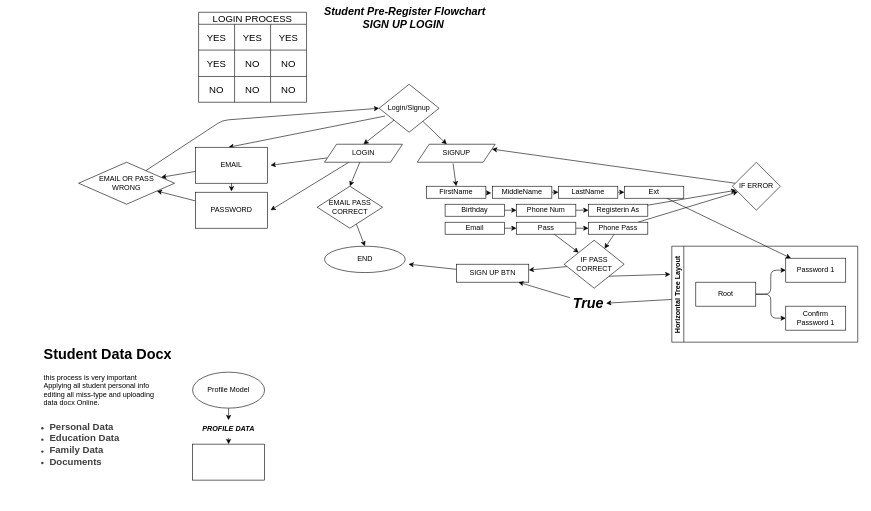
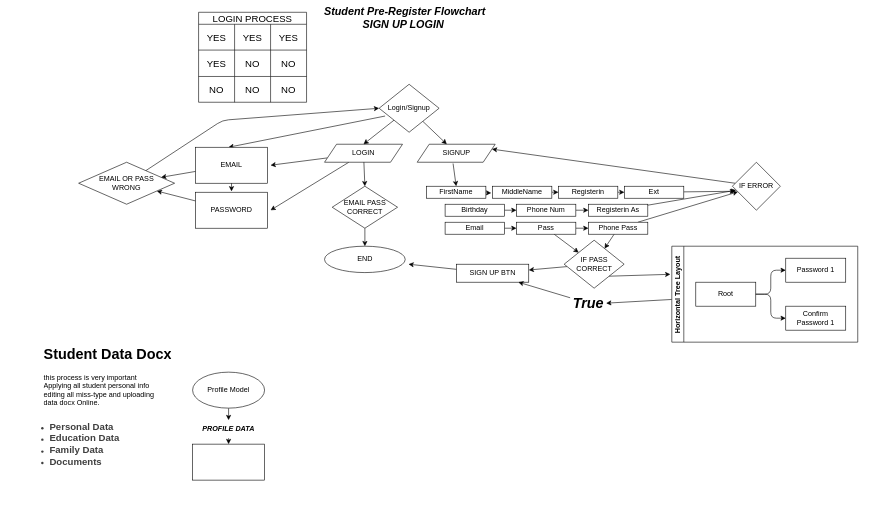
  <mxCell id="0" />
  <mxCell id="1" parent="0" />
  <mxCell id="2" value="&lt;i&gt;&lt;b&gt;&lt;font style=&quot;font-size: 18px;&quot;&gt;Student Pre-Register Flowchart&lt;/font&gt;&lt;/b&gt;&lt;/i&gt;&lt;div&gt;&lt;i&gt;&lt;b&gt;&lt;font style=&quot;font-size: 18px;&quot;&gt;SIGN UP LOGIN&amp;nbsp;&lt;/font&gt;&lt;/b&gt;&lt;/i&gt;&lt;/div&gt;" style="text;html=1;align=center;verticalAlign=middle;whiteSpace=wrap;rounded=0;" parent="1" vertex="1"><mxGeometry x="522.5" y="20" width="302" height="20" as="geometry" /></mxCell>
  <mxCell id="3" style="edgeStyle=none;html=1;" parent="1" source="5" edge="1"><mxGeometry relative="1" as="geometry"><mxPoint x="450" y="275" as="targetPoint" /></mxGeometry></mxCell>
  <mxCell id="4" style="edgeStyle=none;html=1;" parent="1" source="5" edge="1"><mxGeometry relative="1" as="geometry"><mxPoint x="450" y="350" as="targetPoint" /></mxGeometry></mxCell>
  <mxCell id="5" value="LOGIN" style="shape=parallelogram;perimeter=parallelogramPerimeter;whiteSpace=wrap;html=1;fixedSize=1;" parent="1" vertex="1"><mxGeometry x="540" y="240" width="130" height="30" as="geometry" /></mxCell>
  <mxCell id="6" value="SIGNUP" style="shape=parallelogram;perimeter=parallelogramPerimeter;whiteSpace=wrap;html=1;fixedSize=1;" parent="1" vertex="1"><mxGeometry x="694.5" y="240" width="130" height="30" as="geometry" /></mxCell>
  <mxCell id="7" value="" style="edgeStyle=none;html=1;" parent="1" source="10" target="6" edge="1"><mxGeometry relative="1" as="geometry" /></mxCell>
  <mxCell id="8" style="edgeStyle=none;html=1;entryX=0.5;entryY=0;entryDx=0;entryDy=0;" parent="1" source="10" target="5" edge="1"><mxGeometry relative="1" as="geometry" /></mxCell>
  <mxCell id="9" style="edgeStyle=none;html=1;" parent="1" edge="1"><mxGeometry relative="1" as="geometry"><mxPoint x="380" y="245" as="targetPoint" /><mxPoint x="640.973" y="192.979" as="sourcePoint" /></mxGeometry></mxCell>
  <mxCell id="10" value="Login/Signup" style="rhombus;whiteSpace=wrap;html=1;" parent="1" vertex="1"><mxGeometry x="631" y="140" width="100" height="80" as="geometry" /></mxCell>
  <mxCell id="11" value="FirstName" style="rounded=0;whiteSpace=wrap;html=1;" parent="1" vertex="1"><mxGeometry x="710" y="310" width="99" height="20" as="geometry" /></mxCell>
  <mxCell id="12" style="edgeStyle=none;html=1;entryX=0;entryY=0.5;entryDx=0;entryDy=0;" parent="1" source="13" target="15" edge="1"><mxGeometry relative="1" as="geometry" /></mxCell>
  <mxCell id="13" value="MiddleName" style="rounded=0;whiteSpace=wrap;html=1;" parent="1" vertex="1"><mxGeometry x="820" y="310" width="99" height="20" as="geometry" /></mxCell>
  <mxCell id="14" style="edgeStyle=none;html=1;exitX=1;exitY=0.5;exitDx=0;exitDy=0;entryX=0;entryY=0.5;entryDx=0;entryDy=0;" parent="1" source="15" target="17" edge="1"><mxGeometry relative="1" as="geometry" /></mxCell>
- <mxCell id="15" value="LastName" style="rounded=0;whiteSpace=wrap;html=1;" parent="1" vertex="1"><mxGeometry x="930" y="310" width="99" height="20" as="geometry" /></mxCell>
- <mxCell id="16" style="edgeStyle=none;html=1;" parent="1" source="17" target="66" edge="1"><mxGeometry relative="1" as="geometry"><mxPoint x="1140" y="370" as="targetPoint" /></mxGeometry></mxCell>
+ <mxCell id="15" value="Registerin" style="rounded=0;whiteSpace=wrap;html=1;" parent="1" vertex="1"><mxGeometry x="930" y="310" width="99" height="20" as="geometry" /></mxCell>
+ <mxCell id="16" style="edgeStyle=none;html=1;entryX=0.054;entryY=0.605;entryDx=0;entryDy=0;entryPerimeter=0;" parent="1" source="17" target="58" edge="1"><mxGeometry relative="1" as="geometry"><mxPoint x="1140" y="370" as="targetPoint" /></mxGeometry></mxCell>
  <mxCell id="17" value="Ext" style="rounded=0;whiteSpace=wrap;html=1;" parent="1" vertex="1"><mxGeometry x="1040" y="310" width="99" height="20" as="geometry" /></mxCell>
  <mxCell id="18" style="edgeStyle=none;html=1;exitX=0.46;exitY=1.071;exitDx=0;exitDy=0;exitPerimeter=0;entryX=0.5;entryY=0;entryDx=0;entryDy=0;" parent="1" source="6" target="11" edge="1"><mxGeometry relative="1" as="geometry"><mxPoint x="771.84" y="290" as="sourcePoint" /><mxPoint x="770" y="300" as="targetPoint" /></mxGeometry></mxCell>
  <mxCell id="19" style="edgeStyle=none;html=1;" parent="1" source="20" target="25" edge="1"><mxGeometry relative="1" as="geometry" /></mxCell>
  <mxCell id="20" value="EMAIL" style="whiteSpace=wrap;html=1;" parent="1" vertex="1"><mxGeometry x="325" y="245" width="120" height="60" as="geometry" /></mxCell>
  <mxCell id="21" style="edgeStyle=none;html=1;" parent="1" source="22" target="25" edge="1"><mxGeometry relative="1" as="geometry" /></mxCell>
  <mxCell id="22" value="PASSWORD" style="whiteSpace=wrap;html=1;" parent="1" vertex="1"><mxGeometry x="325" y="320" width="120" height="60" as="geometry" /></mxCell>
  <mxCell id="23" style="edgeStyle=none;html=1;entryX=0.499;entryY=-0.024;entryDx=0;entryDy=0;entryPerimeter=0;" parent="1" source="20" target="22" edge="1"><mxGeometry relative="1" as="geometry" /></mxCell>
  <mxCell id="24" style="edgeStyle=none;html=1;entryX=0;entryY=0.5;entryDx=0;entryDy=0;" parent="1" source="25" target="10" edge="1"><mxGeometry relative="1" as="geometry"><Array as="points"><mxPoint x="370" y="200" /></Array></mxGeometry></mxCell>
  <mxCell id="25" value="EMAIL OR PASS&lt;div&gt;WRONG&lt;/div&gt;" style="rhombus;whiteSpace=wrap;html=1;" parent="1" vertex="1"><mxGeometry x="130" y="270" width="160" height="70" as="geometry" /></mxCell>
  <mxCell id="26" value="END" style="ellipse;whiteSpace=wrap;html=1;" parent="1" vertex="1"><mxGeometry x="540" y="410" width="134.5" height="44" as="geometry" /></mxCell>
  <mxCell id="27" style="edgeStyle=none;html=1;entryX=0.5;entryY=0;entryDx=0;entryDy=0;" parent="1" source="29" target="26" edge="1"><mxGeometry relative="1" as="geometry"><Array as="points" /></mxGeometry></mxCell>
  <mxCell id="28" value="" style="edgeStyle=none;html=1;entryX=0.5;entryY=0;entryDx=0;entryDy=0;" parent="1" source="5" target="29" edge="1"><mxGeometry relative="1" as="geometry"><mxPoint x="596" y="290" as="sourcePoint" /><mxPoint x="607" y="410" as="targetPoint" /><Array as="points" /></mxGeometry></mxCell>
- <mxCell id="29" value="EMAIL PASS CORRECT" style="rhombus;whiteSpace=wrap;html=1;" parent="1" vertex="1"><mxGeometry x="527.75" y="310" width="109" height="70" as="geometry" /></mxCell>
+ <mxCell id="29" value="EMAIL PASS CORRECT" style="rhombus;whiteSpace=wrap;html=1;" parent="1" vertex="1"><mxGeometry x="552.75" y="310" width="109" height="70" as="geometry" /></mxCell>
  <mxCell id="30" value="LOGIN PROCESS" style="shape=table;startSize=20;container=1;collapsible=0;childLayout=tableLayout;strokeColor=default;fontSize=16;" parent="1" vertex="1"><mxGeometry x="330" y="20" width="180" height="150" as="geometry" /></mxCell>
  <mxCell id="31" value="" style="shape=tableRow;horizontal=0;startSize=0;swimlaneHead=0;swimlaneBody=0;strokeColor=inherit;top=0;left=0;bottom=0;right=0;collapsible=0;dropTarget=0;fillColor=none;points=[[0,0.5],[1,0.5]];portConstraint=eastwest;fontSize=16;" parent="30" vertex="1"><mxGeometry y="20" width="180" height="43" as="geometry" /></mxCell>
  <mxCell id="32" value="YES" style="shape=partialRectangle;html=1;whiteSpace=wrap;connectable=0;strokeColor=inherit;overflow=hidden;fillColor=none;top=0;left=0;bottom=0;right=0;pointerEvents=1;fontSize=16;" parent="31" vertex="1"><mxGeometry width="60" height="43" as="geometry"><mxRectangle width="60" height="43" as="alternateBounds" /></mxGeometry></mxCell>
  <mxCell id="33" value="YES" style="shape=partialRectangle;html=1;whiteSpace=wrap;connectable=0;strokeColor=inherit;overflow=hidden;fillColor=none;top=0;left=0;bottom=0;right=0;pointerEvents=1;fontSize=16;" parent="31" vertex="1"><mxGeometry x="60" width="60" height="43" as="geometry"><mxRectangle width="60" height="43" as="alternateBounds" /></mxGeometry></mxCell>
  <mxCell id="34" value="YES" style="shape=partialRectangle;html=1;whiteSpace=wrap;connectable=0;strokeColor=inherit;overflow=hidden;fillColor=none;top=0;left=0;bottom=0;right=0;pointerEvents=1;fontSize=16;" parent="31" vertex="1"><mxGeometry x="120" width="60" height="43" as="geometry"><mxRectangle width="60" height="43" as="alternateBounds" /></mxGeometry></mxCell>
  <mxCell id="35" value="" style="shape=tableRow;horizontal=0;startSize=0;swimlaneHead=0;swimlaneBody=0;strokeColor=inherit;top=0;left=0;bottom=0;right=0;collapsible=0;dropTarget=0;fillColor=none;points=[[0,0.5],[1,0.5]];portConstraint=eastwest;fontSize=16;" parent="30" vertex="1"><mxGeometry y="63" width="180" height="44" as="geometry" /></mxCell>
  <mxCell id="36" value="YES" style="shape=partialRectangle;html=1;whiteSpace=wrap;connectable=0;strokeColor=inherit;overflow=hidden;fillColor=none;top=0;left=0;bottom=0;right=0;pointerEvents=1;fontSize=16;" parent="35" vertex="1"><mxGeometry width="60" height="44" as="geometry"><mxRectangle width="60" height="44" as="alternateBounds" /></mxGeometry></mxCell>
  <mxCell id="37" value="NO" style="shape=partialRectangle;html=1;whiteSpace=wrap;connectable=0;strokeColor=inherit;overflow=hidden;fillColor=none;top=0;left=0;bottom=0;right=0;pointerEvents=1;fontSize=16;" parent="35" vertex="1"><mxGeometry x="60" width="60" height="44" as="geometry"><mxRectangle width="60" height="44" as="alternateBounds" /></mxGeometry></mxCell>
  <mxCell id="38" value="NO" style="shape=partialRectangle;html=1;whiteSpace=wrap;connectable=0;strokeColor=inherit;overflow=hidden;fillColor=none;top=0;left=0;bottom=0;right=0;pointerEvents=1;fontSize=16;" parent="35" vertex="1"><mxGeometry x="120" width="60" height="44" as="geometry"><mxRectangle width="60" height="44" as="alternateBounds" /></mxGeometry></mxCell>
  <mxCell id="39" value="" style="shape=tableRow;horizontal=0;startSize=0;swimlaneHead=0;swimlaneBody=0;strokeColor=inherit;top=0;left=0;bottom=0;right=0;collapsible=0;dropTarget=0;fillColor=none;points=[[0,0.5],[1,0.5]];portConstraint=eastwest;fontSize=16;" parent="30" vertex="1"><mxGeometry y="107" width="180" height="43" as="geometry" /></mxCell>
  <mxCell id="40" value="NO" style="shape=partialRectangle;html=1;whiteSpace=wrap;connectable=0;strokeColor=inherit;overflow=hidden;fillColor=none;top=0;left=0;bottom=0;right=0;pointerEvents=1;fontSize=16;" parent="39" vertex="1"><mxGeometry width="60" height="43" as="geometry"><mxRectangle width="60" height="43" as="alternateBounds" /></mxGeometry></mxCell>
  <mxCell id="41" value="NO" style="shape=partialRectangle;html=1;whiteSpace=wrap;connectable=0;strokeColor=inherit;overflow=hidden;fillColor=none;top=0;left=0;bottom=0;right=0;pointerEvents=1;fontSize=16;" parent="39" vertex="1"><mxGeometry x="60" width="60" height="43" as="geometry"><mxRectangle width="60" height="43" as="alternateBounds" /></mxGeometry></mxCell>
  <mxCell id="42" value="NO" style="shape=partialRectangle;html=1;whiteSpace=wrap;connectable=0;strokeColor=inherit;overflow=hidden;fillColor=none;top=0;left=0;bottom=0;right=0;pointerEvents=1;fontSize=16;" parent="39" vertex="1"><mxGeometry x="120" width="60" height="43" as="geometry"><mxRectangle width="60" height="43" as="alternateBounds" /></mxGeometry></mxCell>
  <mxCell id="43" style="edgeStyle=none;html=1;entryX=0;entryY=0.5;entryDx=0;entryDy=0;" parent="1" source="44" target="47" edge="1"><mxGeometry relative="1" as="geometry" /></mxCell>
  <mxCell id="44" value="Email" style="rounded=0;whiteSpace=wrap;html=1;" parent="1" vertex="1"><mxGeometry x="741" y="370" width="99" height="20" as="geometry" /></mxCell>
  <mxCell id="45" style="edgeStyle=none;html=1;entryX=0;entryY=0.5;entryDx=0;entryDy=0;" parent="1" source="47" target="50" edge="1"><mxGeometry relative="1" as="geometry" /></mxCell>
  <mxCell id="46" value="" style="edgeStyle=none;html=1;" parent="1" source="47" target="60" edge="1"><mxGeometry relative="1" as="geometry" /></mxCell>
  <mxCell id="47" value="Pass" style="rounded=0;whiteSpace=wrap;html=1;" parent="1" vertex="1"><mxGeometry x="860" y="370" width="99" height="20" as="geometry" /></mxCell>
  <mxCell id="48" value="" style="edgeStyle=none;html=1;" parent="1" source="50" target="58" edge="1"><mxGeometry relative="1" as="geometry" /></mxCell>
  <mxCell id="49" style="edgeStyle=none;html=1;" parent="1" source="50" target="60" edge="1"><mxGeometry relative="1" as="geometry" /></mxCell>
  <mxCell id="50" value="Phone Pass" style="rounded=0;whiteSpace=wrap;html=1;" parent="1" vertex="1"><mxGeometry x="980" y="370" width="99" height="20" as="geometry" /></mxCell>
  <mxCell id="51" style="edgeStyle=none;html=1;entryX=0;entryY=0.5;entryDx=0;entryDy=0;" parent="1" source="52" target="55" edge="1"><mxGeometry relative="1" as="geometry" /></mxCell>
  <mxCell id="52" value="Phone Num" style="rounded=0;whiteSpace=wrap;html=1;" parent="1" vertex="1"><mxGeometry x="860" y="340" width="99" height="20" as="geometry" /></mxCell>
  <mxCell id="53" style="edgeStyle=none;html=1;entryX=0;entryY=0.5;entryDx=0;entryDy=0;" parent="1" source="54" target="52" edge="1"><mxGeometry relative="1" as="geometry" /></mxCell>
  <mxCell id="54" value="Birthday" style="rounded=0;whiteSpace=wrap;html=1;" parent="1" vertex="1"><mxGeometry x="741" y="340" width="99" height="20" as="geometry" /></mxCell>
  <mxCell id="55" value="Registerin As" style="rounded=0;whiteSpace=wrap;html=1;" parent="1" vertex="1"><mxGeometry x="980" y="340" width="99" height="20" as="geometry" /></mxCell>
  <mxCell id="56" style="edgeStyle=none;html=1;entryX=-0.021;entryY=0.561;entryDx=0;entryDy=0;entryPerimeter=0;" parent="1" source="11" target="13" edge="1"><mxGeometry relative="1" as="geometry" /></mxCell>
  <mxCell id="57" style="edgeStyle=none;html=1;entryX=1;entryY=0.25;entryDx=0;entryDy=0;" parent="1" source="58" target="6" edge="1"><mxGeometry relative="1" as="geometry" /></mxCell>
  <mxCell id="58" value="IF ERROR" style="rhombus;whiteSpace=wrap;html=1;rounded=0;" parent="1" vertex="1"><mxGeometry x="1220" y="270" width="80" height="80" as="geometry" /></mxCell>
  <mxCell id="59" value="" style="edgeStyle=none;html=1;" parent="1" source="60" target="62" edge="1"><mxGeometry relative="1" as="geometry" /></mxCell>
  <mxCell id="60" value="IF PASS CORRECT" style="rhombus;whiteSpace=wrap;html=1;rounded=0;" parent="1" vertex="1"><mxGeometry x="939.5" y="400" width="100" height="80" as="geometry" /></mxCell>
  <mxCell id="61" style="edgeStyle=none;html=1;" parent="1" source="62" edge="1"><mxGeometry relative="1" as="geometry"><mxPoint x="680" y="440" as="targetPoint" /></mxGeometry></mxCell>
  <mxCell id="62" value="SIGN UP BTN" style="whiteSpace=wrap;html=1;rounded=0;" parent="1" vertex="1"><mxGeometry x="760" y="440" width="120.5" height="30" as="geometry" /></mxCell>
  <mxCell id="63" style="edgeStyle=none;html=1;entryX=1;entryY=0.5;entryDx=0;entryDy=0;" parent="1" source="64" target="71" edge="1"><mxGeometry relative="1" as="geometry"><mxPoint x="1234" y="620" as="targetPoint" /></mxGeometry></mxCell>
  <mxCell id="64" value="Horizontal Tree Layout" style="swimlane;startSize=20;horizontal=0;childLayout=treeLayout;horizontalTree=1;sortEdges=1;resizable=0;containerType=tree;fontSize=12;" parent="1" vertex="1"><mxGeometry x="1119" y="410" width="310" height="160" as="geometry" /></mxCell>
  <mxCell id="65" value="Root" style="whiteSpace=wrap;html=1;" parent="64" vertex="1"><mxGeometry x="40" y="60" width="100" height="40" as="geometry" /></mxCell>
  <mxCell id="66" value="Password 1" style="whiteSpace=wrap;html=1;" parent="64" vertex="1"><mxGeometry x="190" y="20" width="100" height="40" as="geometry" /></mxCell>
  <mxCell id="67" value="" style="edgeStyle=elbowEdgeStyle;elbow=horizontal;html=1;rounded=1;curved=0;sourcePerimeterSpacing=0;targetPerimeterSpacing=0;startSize=6;endSize=6;" parent="64" source="65" target="66" edge="1"><mxGeometry relative="1" as="geometry" /></mxCell>
  <mxCell id="68" value="Confirm Password 1" style="whiteSpace=wrap;html=1;" parent="64" vertex="1"><mxGeometry x="190" y="100" width="100" height="40" as="geometry" /></mxCell>
  <mxCell id="69" value="" style="edgeStyle=elbowEdgeStyle;elbow=horizontal;html=1;rounded=1;curved=0;sourcePerimeterSpacing=0;targetPerimeterSpacing=0;startSize=6;endSize=6;" parent="64" source="65" target="68" edge="1"><mxGeometry relative="1" as="geometry" /></mxCell>
  <mxCell id="70" style="edgeStyle=none;html=1;exitX=1;exitY=1;exitDx=0;exitDy=0;entryX=-0.008;entryY=0.293;entryDx=0;entryDy=0;entryPerimeter=0;" parent="1" source="60" target="64" edge="1"><mxGeometry relative="1" as="geometry" /></mxCell>
  <mxCell id="71" value="&lt;font style=&quot;font-size: 24px;&quot;&gt;&lt;i&gt;&lt;b&gt;True&lt;/b&gt;&lt;/i&gt;&lt;/font&gt;" style="text;html=1;align=center;verticalAlign=middle;whiteSpace=wrap;rounded=0;" parent="1" vertex="1"><mxGeometry x="949.5" y="490" width="60" height="30" as="geometry" /></mxCell>
  <mxCell id="72" style="edgeStyle=none;html=1;entryX=0.079;entryY=0.583;entryDx=0;entryDy=0;entryPerimeter=0;" parent="1" source="55" target="58" edge="1"><mxGeometry relative="1" as="geometry" /></mxCell>
  <mxCell id="73" style="edgeStyle=none;html=1;entryX=0.856;entryY=1.001;entryDx=0;entryDy=0;entryPerimeter=0;" parent="1" source="71" target="62" edge="1"><mxGeometry relative="1" as="geometry" /></mxCell>
  <mxCell id="74" style="edgeStyle=none;html=1;entryX=0.5;entryY=0;entryDx=0;entryDy=0;" parent="1" source="75" target="79" edge="1"><mxGeometry relative="1" as="geometry" /></mxCell>
  <mxCell id="75" value="Profile Model" style="ellipse;whiteSpace=wrap;html=1;" parent="1" vertex="1"><mxGeometry x="320" y="620" width="120" height="60" as="geometry" /></mxCell>
  <mxCell id="76" value="&lt;h1 style=&quot;margin-top: 0px;&quot;&gt;&lt;span style=&quot;background-color: transparent;&quot;&gt;Student Data Docx&lt;/span&gt;&lt;/h1&gt;&lt;div&gt;this process is very important&amp;nbsp;&lt;/div&gt;&lt;div&gt;Applying all student personal info&lt;/div&gt;&lt;div&gt;editing all miss-type and uploading&amp;nbsp;&lt;/div&gt;&lt;div&gt;data docx Online.&lt;/div&gt;" style="text;html=1;whiteSpace=wrap;overflow=hidden;rounded=0;" parent="1" vertex="1"><mxGeometry x="70" y="570" width="230" height="120" as="geometry" /></mxCell>
  <mxCell id="77" value="&lt;ul style=&quot;color: rgb(63, 63, 63); font-weight: 700; text-align: left;&quot;&gt;&lt;li style=&quot;&quot;&gt;&lt;font size=&quot;3&quot;&gt;Personal Data&lt;/font&gt;&lt;/li&gt;&lt;li style=&quot;&quot;&gt;&lt;font size=&quot;3&quot;&gt;Education Data&lt;/font&gt;&lt;/li&gt;&lt;li style=&quot;&quot;&gt;&lt;font size=&quot;3&quot;&gt;Family Data&lt;/font&gt;&lt;/li&gt;&lt;li style=&quot;&quot;&gt;&lt;font size=&quot;3&quot;&gt;Documents&lt;/font&gt;&lt;/li&gt;&lt;/ul&gt;" style="text;html=1;align=center;verticalAlign=middle;whiteSpace=wrap;rounded=0;" parent="1" vertex="1"><mxGeometry x="20" y="650" width="200" height="180" as="geometry" /></mxCell>
  <mxCell id="78" value="" style="edgeStyle=none;html=1;" parent="1" source="79" target="80" edge="1"><mxGeometry relative="1" as="geometry" /></mxCell>
  <mxCell id="79" value="&lt;b&gt;&lt;i&gt;PROFILE DATA&lt;/i&gt;&lt;/b&gt;" style="text;html=1;align=center;verticalAlign=middle;whiteSpace=wrap;rounded=0;" parent="1" vertex="1"><mxGeometry x="335" y="700" width="90" height="30" as="geometry" /></mxCell>
  <mxCell id="80" value="" style="whiteSpace=wrap;html=1;" parent="1" vertex="1"><mxGeometry x="320" y="740" width="120" height="60" as="geometry" /></mxCell>
